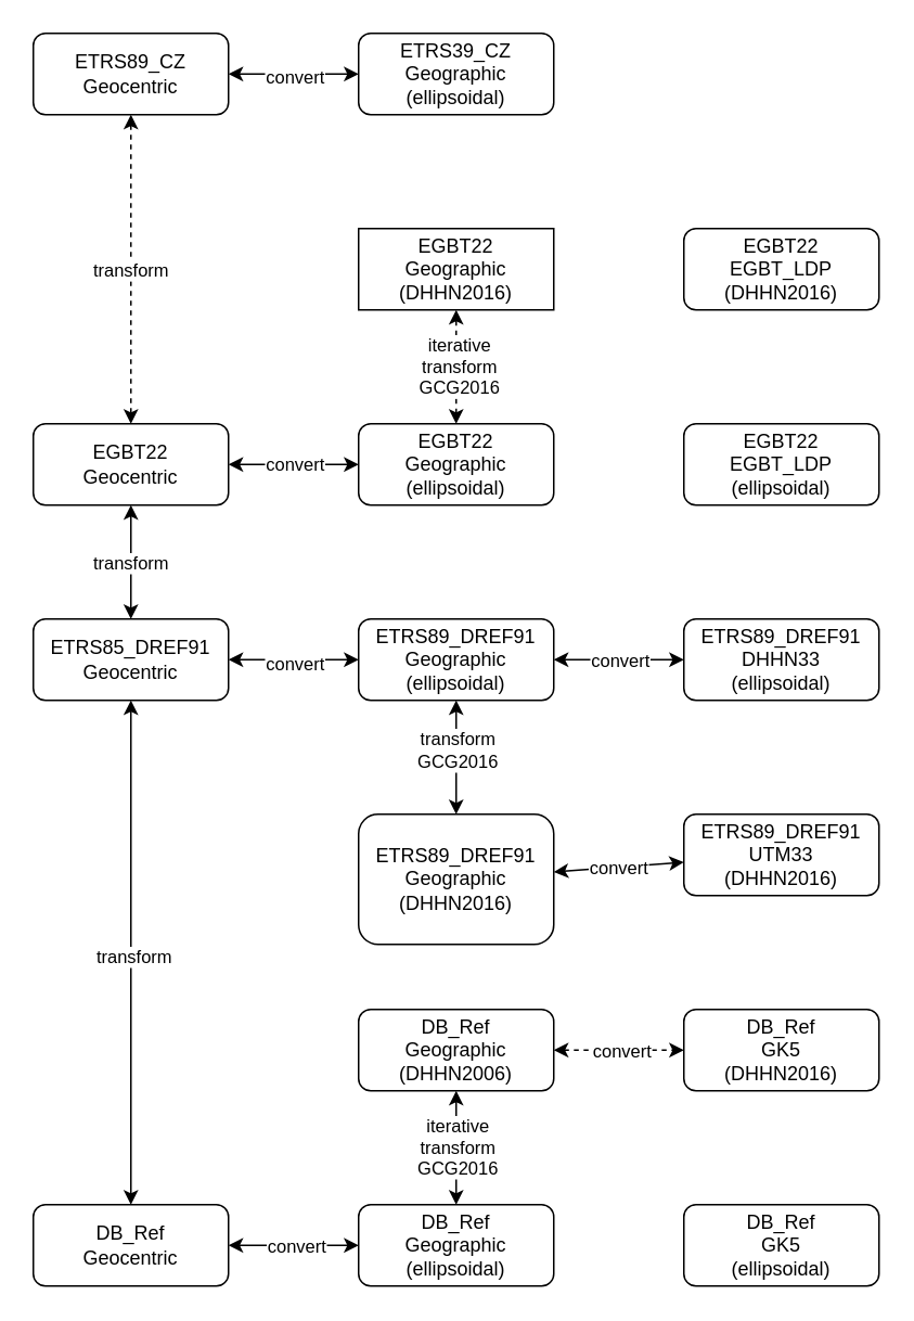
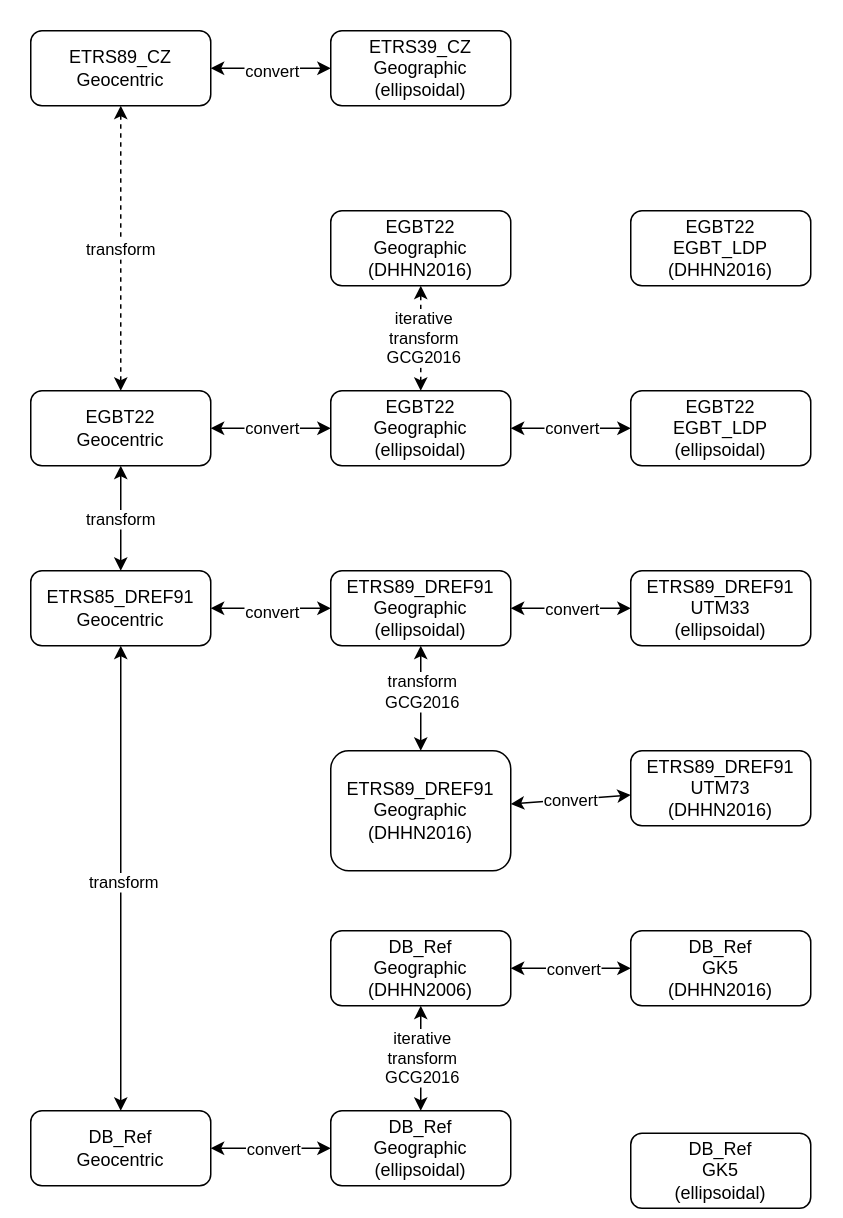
  <mxCell id="0" />
  <mxCell id="1" parent="0" />
  <mxCell id="2" value="EGBT22&lt;br&gt;&lt;div&gt;Geographic&lt;/div&gt;&lt;div&gt;(ellipsoidal)&lt;/div&gt;" style="rounded=1;whiteSpace=wrap;html=1;" parent="1" vertex="1"><mxGeometry x="220" y="260" width="120" height="50" as="geometry" /></mxCell>
- <mxCell id="3" value="&lt;div&gt;ETRS89_DREF91&lt;br&gt;DHHN33&lt;/div&gt;&lt;div&gt;(ellipsoidal)&lt;/div&gt;" style="rounded=1;whiteSpace=wrap;html=1;" parent="1" vertex="1"><mxGeometry x="420" y="380" width="120" height="50" as="geometry" /></mxCell>
- <mxCell id="4" value="&lt;div&gt;DB_Ref&lt;/div&gt;&lt;div&gt;GK5&lt;/div&gt;&lt;div&gt;(ellipsoidal)&lt;/div&gt;" style="rounded=1;whiteSpace=wrap;html=1;" parent="1" vertex="1"><mxGeometry x="420" y="740" width="120" height="50" as="geometry" /></mxCell>
+ <mxCell id="3" value="&lt;div&gt;ETRS89_DREF91&lt;br&gt;UTM33&lt;/div&gt;&lt;div&gt;(ellipsoidal)&lt;/div&gt;" style="rounded=1;whiteSpace=wrap;html=1;" parent="1" vertex="1"><mxGeometry x="420" y="380" width="120" height="50" as="geometry" /></mxCell>
+ <mxCell id="4" value="&lt;div&gt;DB_Ref&lt;/div&gt;&lt;div&gt;GK5&lt;/div&gt;&lt;div&gt;(ellipsoidal)&lt;/div&gt;" style="rounded=1;whiteSpace=wrap;html=1;" parent="1" vertex="1"><mxGeometry x="420" y="755" width="120" height="50" as="geometry" /></mxCell>
  <mxCell id="5" value="&lt;div&gt;&lt;div&gt;ETRS85_DREF91&lt;/div&gt;&lt;div&gt;Geocentric&lt;/div&gt;&lt;/div&gt;" style="rounded=1;whiteSpace=wrap;html=1;" parent="1" vertex="1"><mxGeometry x="20" y="380" width="120" height="50" as="geometry" /></mxCell>
  <mxCell id="6" value="&lt;div&gt;&lt;span style=&quot;background-color: transparent; color: light-dark(rgb(0, 0, 0), rgb(255, 255, 255));&quot;&gt;ETRS89_DREF91&lt;/span&gt;&lt;/div&gt;&lt;div&gt;Geographic&lt;/div&gt;&lt;div&gt;(ellipsoidal)&lt;/div&gt;" style="rounded=1;whiteSpace=wrap;html=1;" parent="1" vertex="1"><mxGeometry x="220" y="380" width="120" height="50" as="geometry" /></mxCell>
  <mxCell id="7" value="&lt;div&gt;&lt;span style=&quot;background-color: transparent; color: light-dark(rgb(0, 0, 0), rgb(255, 255, 255));&quot;&gt;ETRS89_CZ&lt;/span&gt;&lt;/div&gt;&lt;div&gt;Geocentric&lt;/div&gt;" style="rounded=1;whiteSpace=wrap;html=1;" parent="1" vertex="1"><mxGeometry x="20" y="20" width="120" height="50" as="geometry" /></mxCell>
  <mxCell id="8" value="" style="endArrow=classic;startArrow=classic;html=1;rounded=0;noEdgeStyle=1;edgeStyle=orthogonalEdgeStyle;" parent="1" source="31" target="2" edge="1"><mxGeometry width="50" height="50" relative="1" as="geometry"><mxPoint x="470" y="780" as="sourcePoint" /><mxPoint x="520" y="730" as="targetPoint" /><Array as="points" /></mxGeometry></mxCell>
  <mxCell id="9" value="&lt;div&gt;convert&lt;/div&gt;" style="edgeLabel;html=1;align=center;verticalAlign=middle;resizable=0;points=[];" parent="8" vertex="1" connectable="0"><mxGeometry x="-0.012" y="1" relative="1" as="geometry"><mxPoint as="offset" /></mxGeometry></mxCell>
  <mxCell id="10" value="" style="endArrow=classic;startArrow=classic;html=1;rounded=0;noEdgeStyle=1;edgeStyle=orthogonalEdgeStyle;" parent="1" source="5" target="6" edge="1"><mxGeometry width="50" height="50" relative="1" as="geometry"><mxPoint x="590" y="310" as="sourcePoint" /><mxPoint x="710" y="310" as="targetPoint" /><Array as="points" /></mxGeometry></mxCell>
  <mxCell id="11" value="convert" style="edgeLabel;html=1;align=center;verticalAlign=middle;resizable=0;points=[];" parent="10" vertex="1" connectable="0"><mxGeometry x="-0.004" y="-2" relative="1" as="geometry"><mxPoint as="offset" /></mxGeometry></mxCell>
  <mxCell id="12" value="" style="endArrow=classic;startArrow=classic;html=1;rounded=0;noEdgeStyle=1;edgeStyle=orthogonalEdgeStyle;dashed=1;" parent="1" source="7" target="31" edge="1"><mxGeometry width="50" height="50" relative="1" as="geometry"><mxPoint x="574" y="80" as="sourcePoint" /><mxPoint x="500" y="575" as="targetPoint" /></mxGeometry></mxCell>
  <mxCell id="13" value="transform" style="edgeLabel;html=1;align=center;verticalAlign=middle;resizable=0;points=[];" parent="12" vertex="1" connectable="0"><mxGeometry x="-0.004" y="-1" relative="1" as="geometry"><mxPoint as="offset" /></mxGeometry></mxCell>
  <mxCell id="14" value="&lt;div&gt;&lt;span style=&quot;background-color: transparent; color: light-dark(rgb(0, 0, 0), rgb(255, 255, 255));&quot;&gt;ETRS89_DREF91&lt;/span&gt;&lt;/div&gt;&lt;div&gt;Geographic&lt;/div&gt;&lt;div&gt;(DHHN2016)&lt;/div&gt;" style="rounded=1;whiteSpace=wrap;html=1;" parent="1" vertex="1"><mxGeometry x="220" y="500" width="120" height="80" as="geometry" /></mxCell>
  <mxCell id="15" value="" style="endArrow=classic;startArrow=classic;html=1;rounded=0;noEdgeStyle=1;edgeStyle=orthogonalEdgeStyle;" parent="1" source="14" target="6" edge="1"><mxGeometry width="50" height="50" relative="1" as="geometry"><mxPoint x="740" y="620" as="sourcePoint" /><mxPoint x="740" y="700" as="targetPoint" /></mxGeometry></mxCell>
  <mxCell id="16" value="t&lt;span style=&quot;background-color: light-dark(#ffffff, var(--ge-dark-color, #121212)); color: light-dark(rgb(0, 0, 0), rgb(255, 255, 255));&quot;&gt;ransform&lt;/span&gt;&lt;div&gt;&lt;div&gt;GCG2016&lt;/div&gt;&lt;/div&gt;" style="edgeLabel;html=1;align=center;verticalAlign=middle;resizable=0;points=[];" parent="15" vertex="1" connectable="0"><mxGeometry x="-0.004" y="-1" relative="1" as="geometry"><mxPoint x="-1" y="-5" as="offset" /></mxGeometry></mxCell>
  <mxCell id="17" value="" style="endArrow=classic;startArrow=classic;html=1;rounded=0;noEdgeStyle=1;edgeStyle=orthogonalEdgeStyle;" parent="1" source="6" target="3" edge="1"><mxGeometry width="50" height="50" relative="1" as="geometry"><mxPoint x="150" y="995" as="sourcePoint" /><mxPoint x="663" y="953" as="targetPoint" /><Array as="points" /></mxGeometry></mxCell>
  <mxCell id="18" value="convert" style="edgeLabel;html=1;align=center;verticalAlign=middle;resizable=0;points=[];" parent="17" vertex="1" connectable="0"><mxGeometry x="0.003" y="4" relative="1" as="geometry"><mxPoint y="4" as="offset" /></mxGeometry></mxCell>
  <mxCell id="19" value="&lt;div&gt;&lt;span style=&quot;background-color: transparent; color: light-dark(rgb(0, 0, 0), rgb(255, 255, 255));&quot;&gt;DB_Ref&lt;/span&gt;&lt;/div&gt;&lt;div&gt;Geographic&lt;/div&gt;&lt;div&gt;(DHHN2006)&lt;/div&gt;" style="rounded=1;whiteSpace=wrap;html=1;" parent="1" vertex="1"><mxGeometry x="220" y="620" width="120" height="50" as="geometry" /></mxCell>
  <mxCell id="20" value="&lt;div&gt;&lt;span style=&quot;background-color: transparent; color: light-dark(rgb(0, 0, 0), rgb(255, 255, 255));&quot;&gt;DB_Ref&lt;/span&gt;&lt;/div&gt;&lt;div&gt;Geocentric&lt;/div&gt;" style="rounded=1;whiteSpace=wrap;html=1;" parent="1" vertex="1"><mxGeometry x="20" y="740" width="120" height="50" as="geometry" /></mxCell>
  <mxCell id="21" value="&lt;div&gt;&lt;span style=&quot;background-color: transparent; color: light-dark(rgb(0, 0, 0), rgb(255, 255, 255));&quot;&gt;DB_Ref&lt;/span&gt;&lt;/div&gt;&lt;div&gt;Geographic&lt;/div&gt;&lt;div&gt;(ellipsoidal)&lt;/div&gt;" style="rounded=1;whiteSpace=wrap;html=1;" parent="1" vertex="1"><mxGeometry x="220" y="740" width="120" height="50" as="geometry" /></mxCell>
  <mxCell id="22" value="" style="endArrow=classic;startArrow=classic;html=1;rounded=0;noEdgeStyle=1;edgeStyle=orthogonalEdgeStyle;" parent="1" source="20" target="5" edge="1"><mxGeometry width="50" height="50" relative="1" as="geometry"><mxPoint x="540" y="850" as="sourcePoint" /><mxPoint x="290" y="920" as="targetPoint" /><Array as="points" /></mxGeometry></mxCell>
  <mxCell id="23" value="transform" style="edgeLabel;html=1;align=center;verticalAlign=middle;resizable=0;points=[];" parent="22" vertex="1" connectable="0"><mxGeometry x="-0.004" y="-1" relative="1" as="geometry"><mxPoint y="1" as="offset" /></mxGeometry></mxCell>
  <mxCell id="24" value="" style="endArrow=classic;startArrow=classic;html=1;rounded=0;noEdgeStyle=1;edgeStyle=orthogonalEdgeStyle;" parent="1" source="21" target="20" edge="1"><mxGeometry width="50" height="50" relative="1" as="geometry"><mxPoint x="190" y="725" as="sourcePoint" /><mxPoint x="110" y="725" as="targetPoint" /><Array as="points" /></mxGeometry></mxCell>
  <mxCell id="25" value="convert" style="edgeLabel;html=1;align=center;verticalAlign=middle;resizable=0;points=[];" parent="24" vertex="1" connectable="0"><mxGeometry x="0.003" y="4" relative="1" as="geometry"><mxPoint x="1" y="-4" as="offset" /></mxGeometry></mxCell>
  <mxCell id="26" value="" style="endArrow=classic;startArrow=classic;html=1;rounded=0;noEdgeStyle=1;edgeStyle=orthogonalEdgeStyle;" parent="1" source="19" target="21" edge="1"><mxGeometry width="50" height="50" relative="1" as="geometry"><mxPoint x="450" y="480" as="sourcePoint" /><mxPoint x="450" y="390" as="targetPoint" /><Array as="points" /></mxGeometry></mxCell>
  <mxCell id="27" value="&lt;div&gt;&lt;span style=&quot;background-color: light-dark(#ffffff, var(--ge-dark-color, #121212)); color: light-dark(rgb(0, 0, 0), rgb(255, 255, 255));&quot;&gt;iterative&lt;/span&gt;&lt;/div&gt;&lt;div&gt;&lt;span style=&quot;background-color: light-dark(#ffffff, var(--ge-dark-color, #121212)); color: light-dark(rgb(0, 0, 0), rgb(255, 255, 255));&quot;&gt;transform&lt;/span&gt;&lt;/div&gt;&lt;div&gt;GCG2016&lt;/div&gt;" style="edgeLabel;html=1;align=center;verticalAlign=middle;resizable=0;points=[];" parent="26" vertex="1" connectable="0"><mxGeometry x="-0.022" relative="1" as="geometry"><mxPoint as="offset" /></mxGeometry></mxCell>
  <mxCell id="28" value="&lt;div&gt;&lt;span style=&quot;background-color: transparent; color: light-dark(rgb(0, 0, 0), rgb(255, 255, 255));&quot;&gt;ETRS39_CZ&lt;/span&gt;&lt;/div&gt;&lt;div&gt;Geographic&lt;/div&gt;&lt;div&gt;(ellipsoidal)&lt;/div&gt;" style="rounded=1;whiteSpace=wrap;html=1;" parent="1" vertex="1"><mxGeometry x="220" y="20" width="120" height="50" as="geometry" /></mxCell>
  <mxCell id="29" value="" style="endArrow=classic;startArrow=classic;html=1;rounded=0;noEdgeStyle=1;edgeStyle=orthogonalEdgeStyle;" parent="1" source="28" target="7" edge="1"><mxGeometry width="50" height="50" relative="1" as="geometry"><mxPoint x="205" y="560" as="sourcePoint" /><mxPoint x="95" y="500" as="targetPoint" /><Array as="points" /></mxGeometry></mxCell>
  <mxCell id="30" value="&lt;div&gt;convert&lt;/div&gt;" style="edgeLabel;html=1;align=center;verticalAlign=middle;resizable=0;points=[];" parent="29" vertex="1" connectable="0"><mxGeometry x="-0.012" y="1" relative="1" as="geometry"><mxPoint as="offset" /></mxGeometry></mxCell>
  <mxCell id="31" value="&lt;div&gt;EGBT22&lt;/div&gt;&lt;div&gt;Geocentric&lt;/div&gt;" style="rounded=1;whiteSpace=wrap;html=1;" parent="1" vertex="1"><mxGeometry x="20" y="260" width="120" height="50" as="geometry" /></mxCell>
  <mxCell id="32" value="" style="endArrow=classic;startArrow=classic;html=1;rounded=0;noEdgeStyle=1;edgeStyle=orthogonalEdgeStyle;" parent="1" source="31" target="5" edge="1"><mxGeometry width="50" height="50" relative="1" as="geometry"><mxPoint x="590" y="585" as="sourcePoint" /><mxPoint x="510" y="585" as="targetPoint" /></mxGeometry></mxCell>
  <mxCell id="33" value="transform" style="edgeLabel;html=1;align=center;verticalAlign=middle;resizable=0;points=[];" parent="32" vertex="1" connectable="0"><mxGeometry x="-0.004" y="-1" relative="1" as="geometry"><mxPoint as="offset" /></mxGeometry></mxCell>
- <mxCell id="34" value="EGBT22&lt;br&gt;&lt;div&gt;Geographic&lt;/div&gt;&lt;div&gt;(DHHN2016)&lt;/div&gt;" style="whiteSpace=wrap;html=1;rounded=0;" parent="1" vertex="1"><mxGeometry x="220" y="140" width="120" height="50" as="geometry" /></mxCell>
+ <mxCell id="34" value="EGBT22&lt;br&gt;&lt;div&gt;Geographic&lt;/div&gt;&lt;div&gt;(DHHN2016)&lt;/div&gt;" style="rounded=1;whiteSpace=wrap;html=1;" parent="1" vertex="1"><mxGeometry x="220" y="140" width="120" height="50" as="geometry" /></mxCell>
  <mxCell id="35" value="" style="endArrow=classic;startArrow=classic;html=1;rounded=0;noEdgeStyle=1;edgeStyle=orthogonalEdgeStyle;dashed=1;" parent="1" source="2" target="34" edge="1"><mxGeometry width="50" height="50" relative="1" as="geometry"><mxPoint x="310" y="595" as="sourcePoint" /><mxPoint x="390" y="595" as="targetPoint" /></mxGeometry></mxCell>
  <mxCell id="36" value="&lt;div&gt;iterative&lt;/div&gt;&lt;div&gt;t&lt;span style=&quot;background-color: light-dark(#ffffff, var(--ge-dark-color, #121212)); color: light-dark(rgb(0, 0, 0), rgb(255, 255, 255));&quot;&gt;ransform&lt;/span&gt;&lt;/div&gt;&lt;div&gt;&lt;div&gt;GCG2016&lt;/div&gt;&lt;/div&gt;" style="edgeLabel;html=1;align=center;verticalAlign=middle;resizable=0;points=[];" parent="35" vertex="1" connectable="0"><mxGeometry x="-0.004" y="-1" relative="1" as="geometry"><mxPoint y="-1" as="offset" /></mxGeometry></mxCell>
  <mxCell id="37" value="EGBT22&lt;br&gt;&lt;div&gt;EGBT_LDP&lt;/div&gt;&lt;div&gt;(ellipsoidal)&lt;/div&gt;" style="rounded=1;whiteSpace=wrap;html=1;" parent="1" vertex="1"><mxGeometry x="420" y="260" width="120" height="50" as="geometry" /></mxCell>
- <mxCell id="40" value="&lt;div&gt;ETRS89_DREF91&lt;br&gt;UTM33&lt;/div&gt;&lt;div&gt;(DHHN2016)&lt;/div&gt;" style="rounded=1;whiteSpace=wrap;html=1;" parent="1" vertex="1"><mxGeometry x="420" y="500" width="120" height="50" as="geometry" /></mxCell>
+ <mxCell id="38" value="" style="endArrow=classic;startArrow=classic;html=1;rounded=0;noEdgeStyle=1;edgeStyle=orthogonalEdgeStyle;" parent="1" source="2" target="37" edge="1"><mxGeometry width="50" height="50" relative="1" as="geometry"><mxPoint x="900" y="695" as="sourcePoint" /><mxPoint x="800" y="520" as="targetPoint" /><Array as="points" /></mxGeometry></mxCell>
+ <mxCell id="39" value="&lt;div&gt;convert&lt;/div&gt;" style="edgeLabel;html=1;align=center;verticalAlign=middle;resizable=0;points=[];" parent="38" vertex="1" connectable="0"><mxGeometry x="-0.012" y="1" relative="1" as="geometry"><mxPoint as="offset" /></mxGeometry></mxCell>
+ <mxCell id="40" value="&lt;div&gt;ETRS89_DREF91&lt;br&gt;UTM73&lt;/div&gt;&lt;div&gt;(DHHN2016)&lt;/div&gt;" style="rounded=1;whiteSpace=wrap;html=1;" parent="1" vertex="1"><mxGeometry x="420" y="500" width="120" height="50" as="geometry" /></mxCell>
  <mxCell id="41" value="&lt;div&gt;DB_Ref&lt;/div&gt;&lt;div&gt;GK5&lt;/div&gt;&lt;div&gt;(DHHN2016)&lt;/div&gt;" style="rounded=1;whiteSpace=wrap;html=1;" parent="1" vertex="1"><mxGeometry x="420" y="620" width="120" height="50" as="geometry" /></mxCell>
  <mxCell id="42" value="EGBT22&lt;br&gt;&lt;div&gt;EGBT_LDP&lt;/div&gt;&lt;div&gt;(DHHN2016)&lt;/div&gt;" style="rounded=1;whiteSpace=wrap;html=1;" parent="1" vertex="1"><mxGeometry x="420" y="140" width="120" height="50" as="geometry" /></mxCell>
  <mxCell id="43" value="" style="endArrow=classic;startArrow=classic;html=1;rounded=0;noEdgeStyle=1;edgeStyle=orthogonalEdgeStyle;" parent="1" source="14" target="40" edge="1"><mxGeometry width="50" height="50" relative="1" as="geometry"><mxPoint x="360" y="895" as="sourcePoint" /><mxPoint x="280" y="895" as="targetPoint" /><Array as="points" /></mxGeometry></mxCell>
  <mxCell id="44" value="convert" style="edgeLabel;html=1;align=center;verticalAlign=middle;resizable=0;points=[];" parent="43" vertex="1" connectable="0"><mxGeometry x="0.003" y="4" relative="1" as="geometry"><mxPoint y="4" as="offset" /></mxGeometry></mxCell>
- <mxCell id="45" value="" style="endArrow=classic;startArrow=classic;html=1;rounded=0;noEdgeStyle=1;edgeStyle=orthogonalEdgeStyle;dashed=1;" parent="1" source="19" target="41" edge="1"><mxGeometry width="50" height="50" relative="1" as="geometry"><mxPoint x="190" y="475" as="sourcePoint" /><mxPoint x="110" y="475" as="targetPoint" /><Array as="points" /></mxGeometry></mxCell>
+ <mxCell id="45" value="" style="endArrow=classic;startArrow=classic;html=1;rounded=0;noEdgeStyle=1;edgeStyle=orthogonalEdgeStyle;" parent="1" source="19" target="41" edge="1"><mxGeometry width="50" height="50" relative="1" as="geometry"><mxPoint x="190" y="475" as="sourcePoint" /><mxPoint x="110" y="475" as="targetPoint" /><Array as="points" /></mxGeometry></mxCell>
  <mxCell id="46" value="convert" style="edgeLabel;html=1;align=center;verticalAlign=middle;resizable=0;points=[];" parent="45" vertex="1" connectable="0"><mxGeometry x="0.003" y="4" relative="1" as="geometry"><mxPoint x="1" y="4" as="offset" /></mxGeometry></mxCell>
